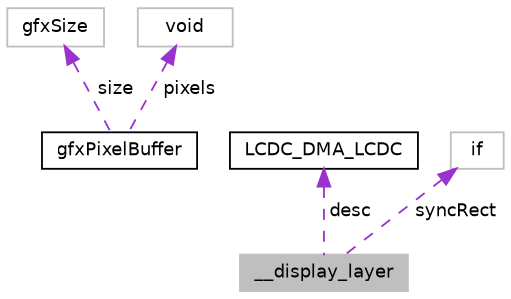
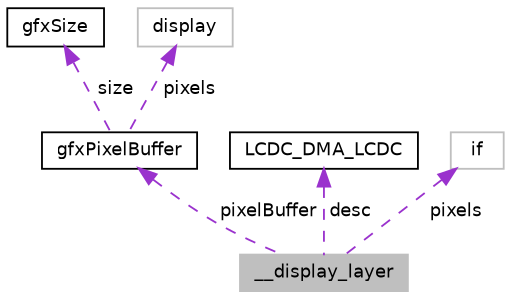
  digraph {
    node [color=grey75 fillcolor=white fontname=Helvetica fontsize=10 shape=record style=filled]
    edge [color=darkorchid3 dir=back fontname=Helvetica fontsize=10 labelfontname=Helvetica labelfontsize=10 style=dashed]
    n1 [fillcolor=grey75 fontcolor=black height=0.2 label=__display_layer width=0.4]
    n2 [color=black height=0.2 label=gfxPixelBuffer width=0.4]
-   n3 [height=0.2 label=gfxSize width=0.4]
-   n4 [height=0.2 label=void width=0.4]
+   n3 [color=black height=0.2 label=gfxSize width=0.4]
+   n4 [height=0.2 label=display width=0.4]
    n5 [color=black height=0.2 label=LCDC_DMA_LCDC width=0.4]
    n6 [height=0.2 label=if width=0.4]
+   n2 -> n1 [label=" pixelBuffer"]
    n3 -> n2 [label=" size"]
    n4 -> n2 [label=" pixels"]
    n5 -> n1 [label=" desc"]
-   n6 -> n1 [label=" syncRect"]
+   n6 -> n1 [label=" pixels"]
  }
